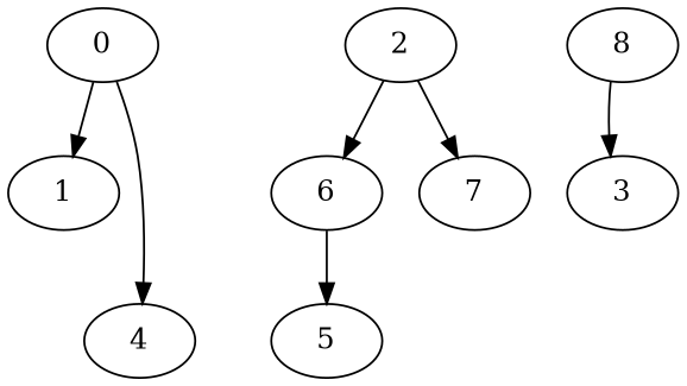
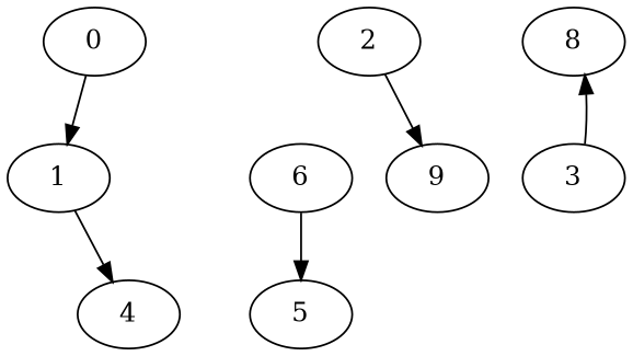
  digraph {
    node [Weight=7]
    0 [Weight=8]
    1 [Weight=6]
    4
    2 [Weight=4]
    6 [Weight=5]
-   7
+   7 [label=9]
    8 [Weight=2]
    3
    5 [Weight=9]
    0 -> 1 [Weight=10]
-   0 -> 4 [Weight=9]
-   2 -> 6 [Weight=5]
+   1 -> 4 [Weight=9]
    2 -> 7 [Weight=7]
    6 -> 5 [Weight=6]
-   8 -> 3 [Weight=4]
+   3 -> 8 [Weight=4]
  }
